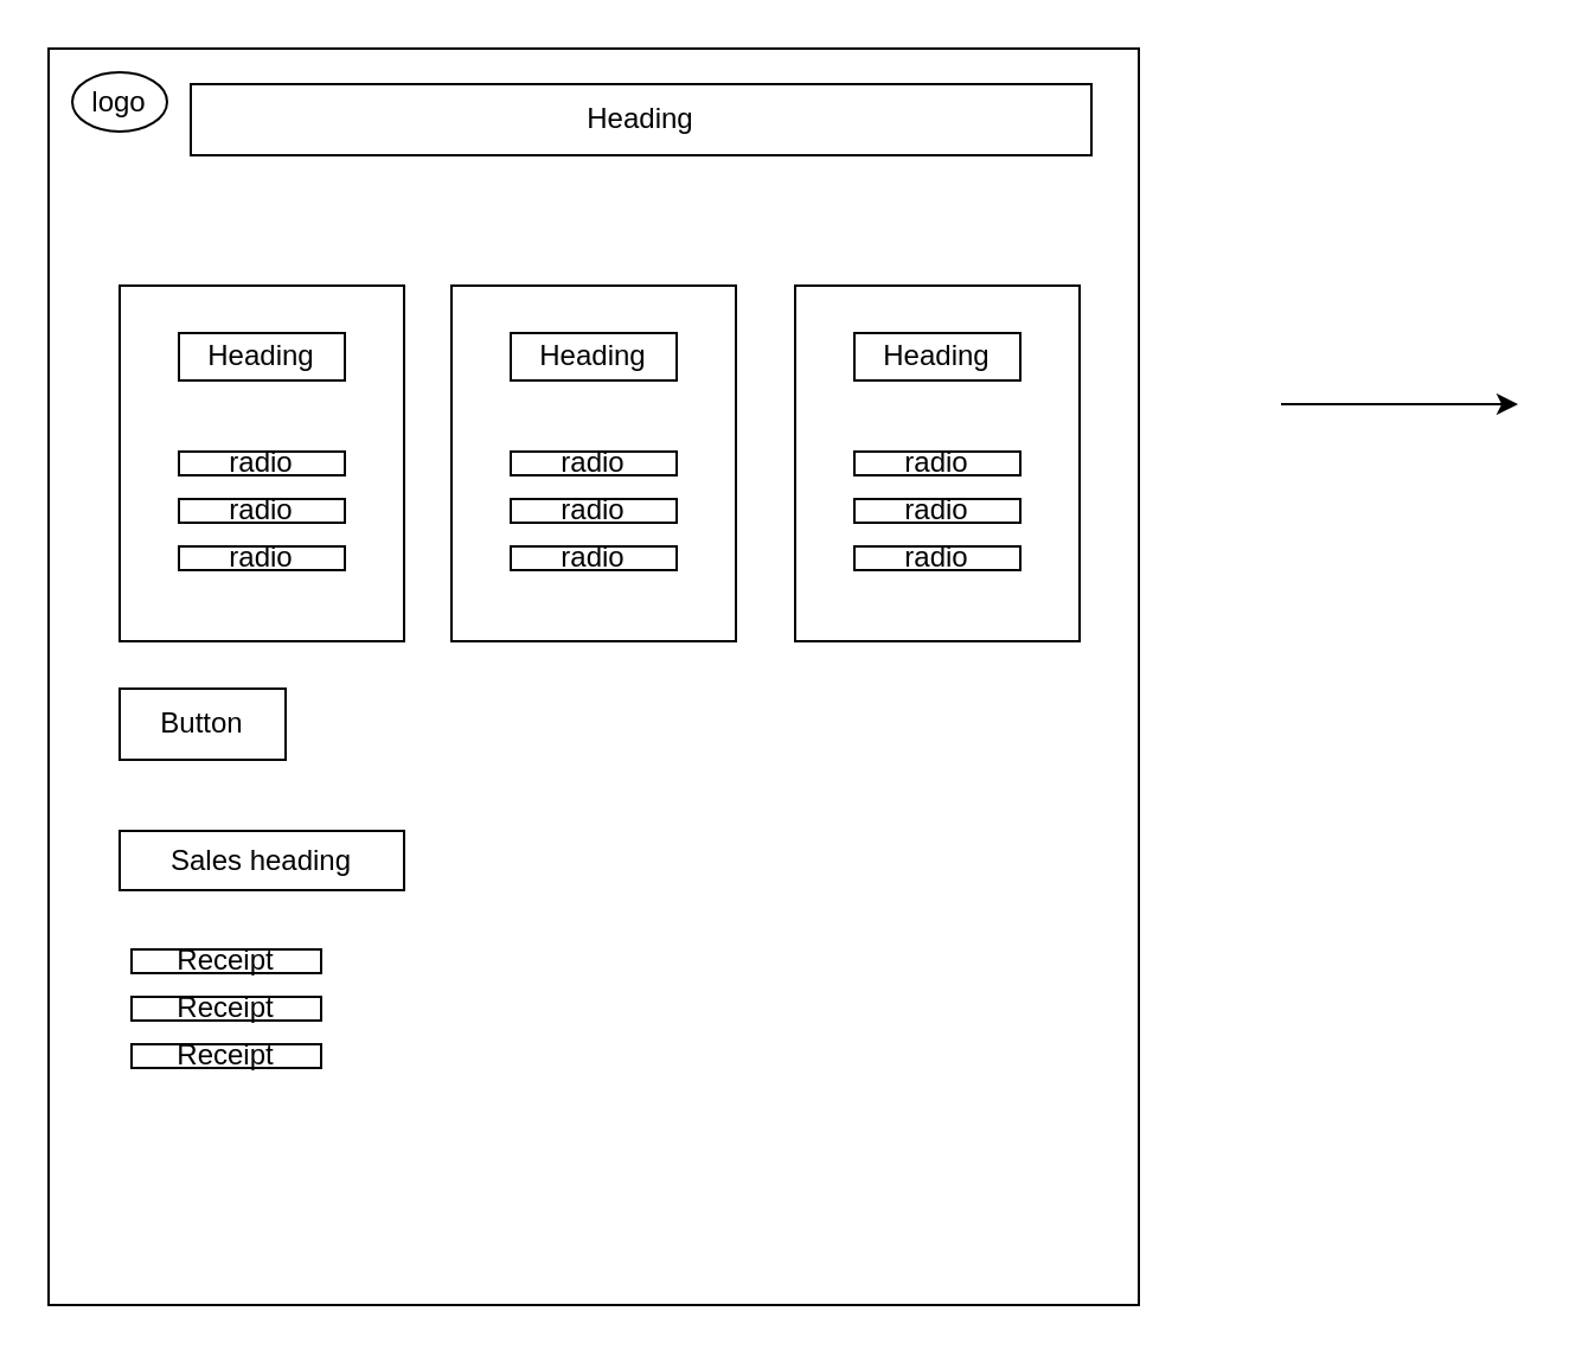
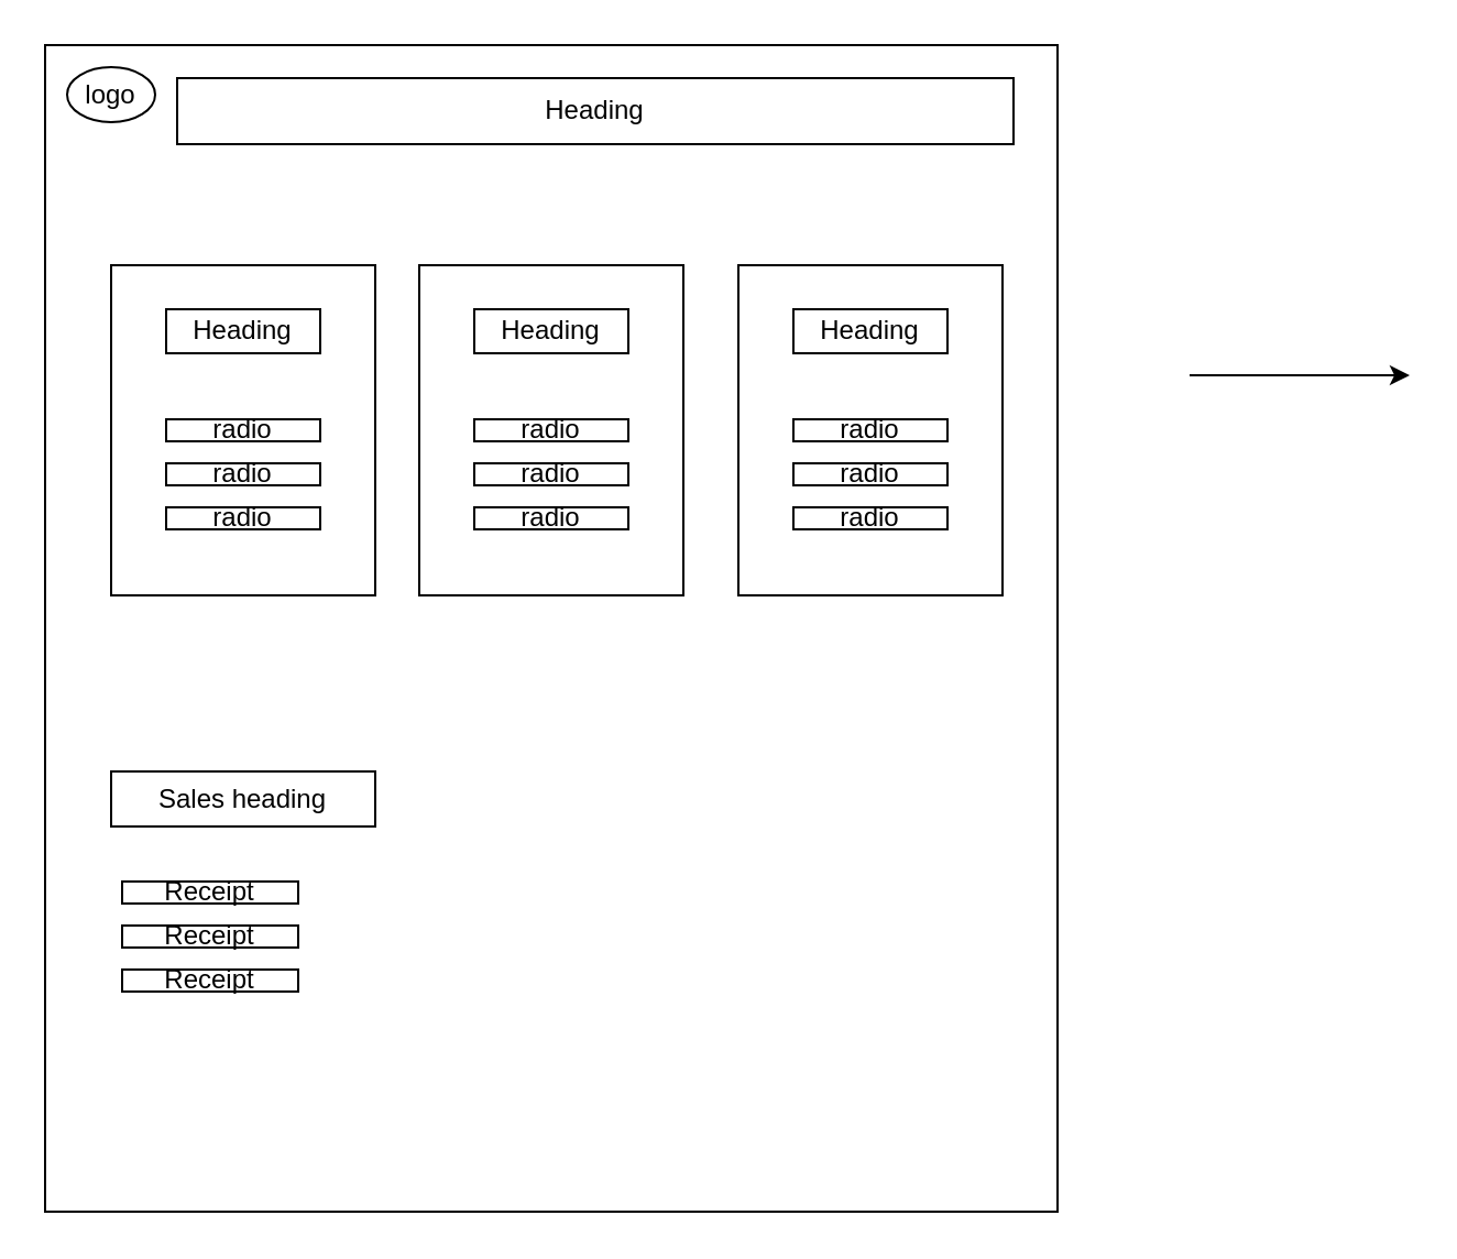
  <mxCell id="0" />
  <mxCell id="1" parent="0" />
  <mxCell id="2" value="" style="whiteSpace=wrap;html=1;" parent="1" vertex="1"><mxGeometry x="20" y="20" width="460" height="530" as="geometry" /></mxCell>
  <mxCell id="3" value="Heading" style="whiteSpace=wrap;html=1;" parent="1" vertex="1"><mxGeometry x="80" y="35" width="380" height="30" as="geometry" /></mxCell>
  <mxCell id="4" value="logo" style="ellipse;whiteSpace=wrap;html=1;" parent="1" vertex="1"><mxGeometry x="30" y="30" width="40" height="25" as="geometry" /></mxCell>
  <mxCell id="5" value="" style="whiteSpace=wrap;html=1;" parent="1" vertex="1"><mxGeometry x="50" y="120" width="120" height="150" as="geometry" /></mxCell>
  <mxCell id="6" value="" style="whiteSpace=wrap;html=1;" parent="1" vertex="1"><mxGeometry x="190" y="120" width="120" height="150" as="geometry" /></mxCell>
  <mxCell id="7" value="" style="whiteSpace=wrap;html=1;" parent="1" vertex="1"><mxGeometry x="335" y="120" width="120" height="150" as="geometry" /></mxCell>
  <mxCell id="8" value="radio" style="whiteSpace=wrap;html=1;" parent="1" vertex="1"><mxGeometry x="75" y="190" width="70" height="10" as="geometry" /></mxCell>
  <mxCell id="9" value="radio" style="whiteSpace=wrap;html=1;" parent="1" vertex="1"><mxGeometry x="75" y="210" width="70" height="10" as="geometry" /></mxCell>
  <mxCell id="10" value="radio" style="whiteSpace=wrap;html=1;" parent="1" vertex="1"><mxGeometry x="75" y="230" width="70" height="10" as="geometry" /></mxCell>
  <mxCell id="11" value="Heading" style="whiteSpace=wrap;html=1;" parent="1" vertex="1"><mxGeometry x="75" y="140" width="70" height="20" as="geometry" /></mxCell>
  <mxCell id="12" value="radio" style="whiteSpace=wrap;html=1;" parent="1" vertex="1"><mxGeometry x="215" y="190" width="70" height="10" as="geometry" /></mxCell>
  <mxCell id="13" value="radio" style="whiteSpace=wrap;html=1;" parent="1" vertex="1"><mxGeometry x="215" y="210" width="70" height="10" as="geometry" /></mxCell>
  <mxCell id="14" value="radio" style="whiteSpace=wrap;html=1;" parent="1" vertex="1"><mxGeometry x="215" y="230" width="70" height="10" as="geometry" /></mxCell>
  <mxCell id="15" value="Heading" style="whiteSpace=wrap;html=1;" parent="1" vertex="1"><mxGeometry x="215" y="140" width="70" height="20" as="geometry" /></mxCell>
  <mxCell id="16" value="radio" style="whiteSpace=wrap;html=1;" parent="1" vertex="1"><mxGeometry x="360" y="190" width="70" height="10" as="geometry" /></mxCell>
  <mxCell id="17" value="radio" style="whiteSpace=wrap;html=1;" parent="1" vertex="1"><mxGeometry x="360" y="210" width="70" height="10" as="geometry" /></mxCell>
  <mxCell id="18" value="radio" style="whiteSpace=wrap;html=1;" parent="1" vertex="1"><mxGeometry x="360" y="230" width="70" height="10" as="geometry" /></mxCell>
  <mxCell id="19" value="Heading" style="whiteSpace=wrap;html=1;" parent="1" vertex="1"><mxGeometry x="360" y="140" width="70" height="20" as="geometry" /></mxCell>
- <mxCell id="20" value="Button" style="whiteSpace=wrap;html=1;" parent="1" vertex="1"><mxGeometry x="50" y="290" width="70" height="30" as="geometry" /></mxCell>
  <mxCell id="21" value="Sales heading" style="whiteSpace=wrap;html=1;" parent="1" vertex="1"><mxGeometry x="50" y="350" width="120" height="25" as="geometry" /></mxCell>
  <mxCell id="22" value="Receipt" style="whiteSpace=wrap;html=1;" parent="1" vertex="1"><mxGeometry x="55" y="400" width="80" height="10" as="geometry" /></mxCell>
  <mxCell id="23" value="Receipt" style="whiteSpace=wrap;html=1;" parent="1" vertex="1"><mxGeometry x="55" y="420" width="80" height="10" as="geometry" /></mxCell>
  <mxCell id="24" value="Receipt" style="whiteSpace=wrap;html=1;" parent="1" vertex="1"><mxGeometry x="55" y="440" width="80" height="10" as="geometry" /></mxCell>
  <mxCell id="25" value="" style="edgeStyle=none;orthogonalLoop=1;jettySize=auto;html=1;" edge="1" parent="1"><mxGeometry width="100" relative="1" as="geometry"><mxPoint x="540" y="170" as="sourcePoint" /><mxPoint x="640" y="170" as="targetPoint" /><Array as="points" /></mxGeometry></mxCell>
